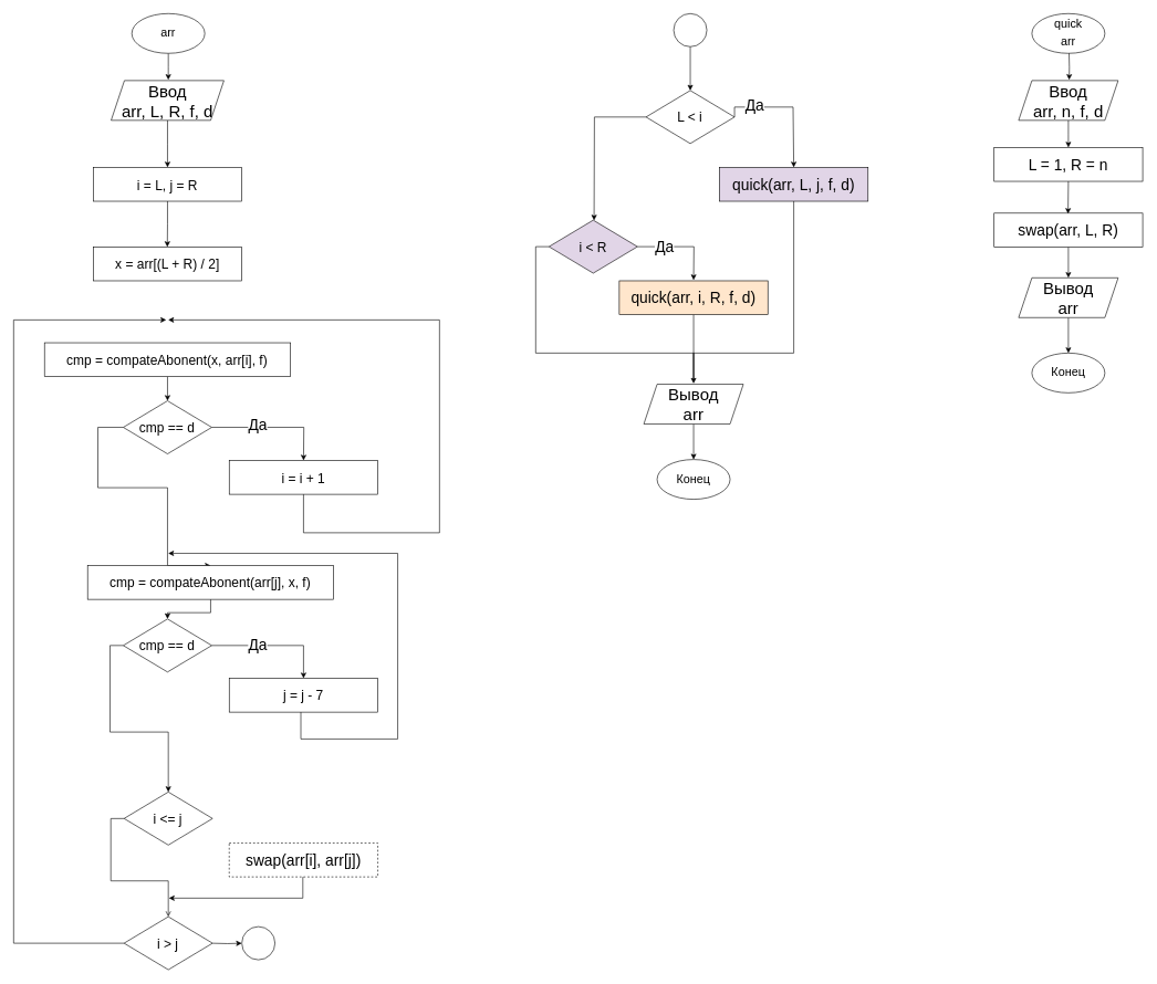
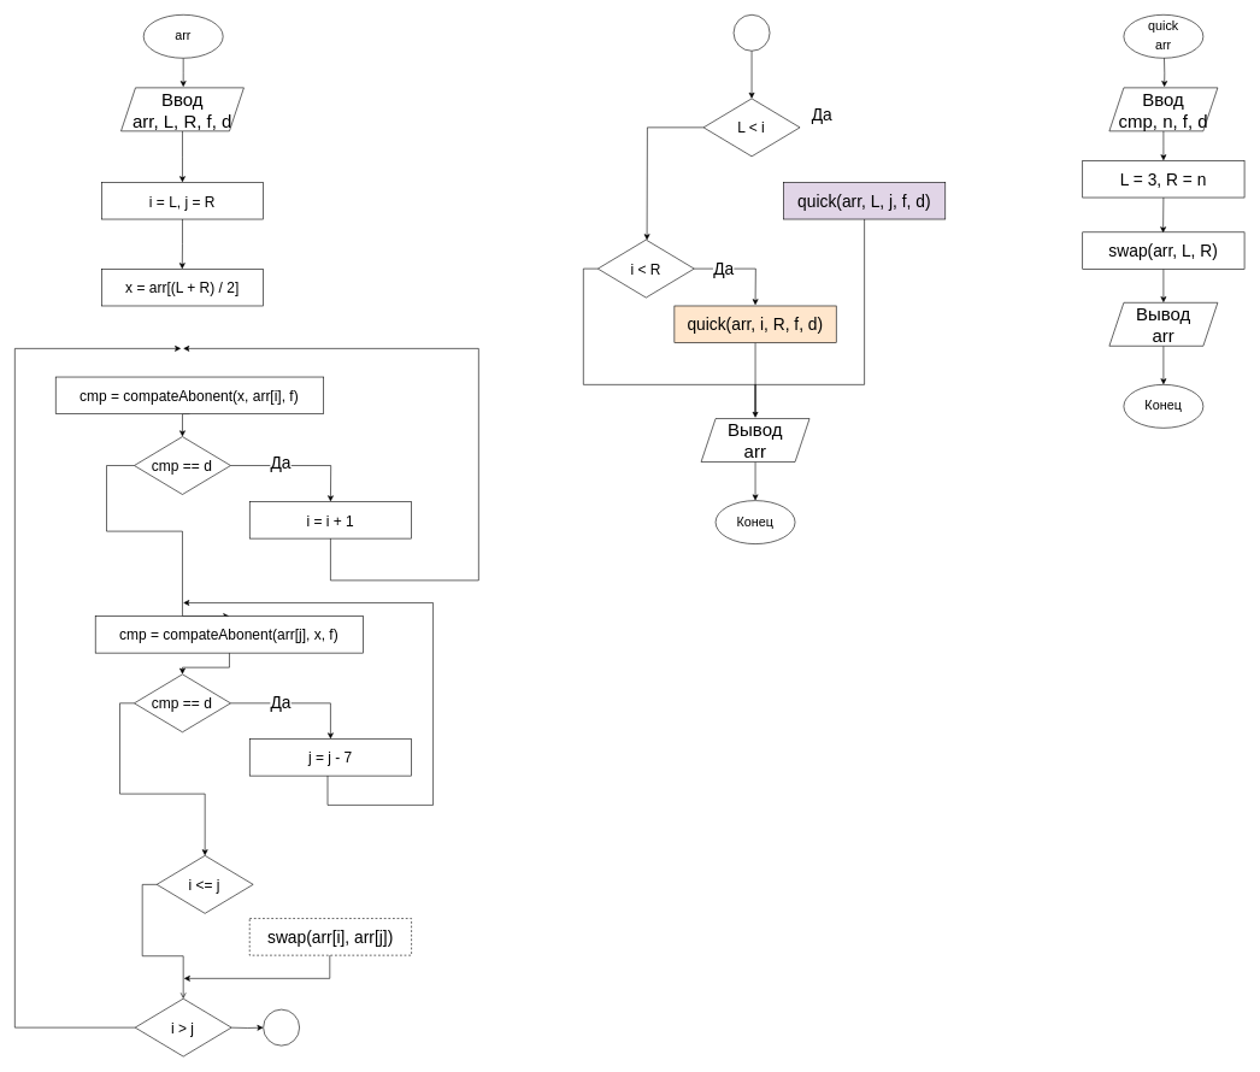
  <mxCell id="0" />
  <mxCell id="1" parent="0" />
  <mxCell id="2" value="" style="edgeStyle=orthogonalEdgeStyle;rounded=0;orthogonalLoop=1;jettySize=auto;html=1;" edge="1" parent="1" source="3"><mxGeometry relative="1" as="geometry"><mxPoint x="253.18" y="120" as="targetPoint" /></mxGeometry></mxCell>
  <mxCell id="3" value="&lt;p style=&quot;line-height: 110%;&quot;&gt;&lt;span style=&quot;font-size: 18px;&quot;&gt;arr&lt;/span&gt;&lt;/p&gt;" style="ellipse;whiteSpace=wrap;html=1;" vertex="1" parent="1"><mxGeometry x="198.18" y="20" width="110" height="60" as="geometry" /></mxCell>
  <mxCell id="4" style="edgeStyle=orthogonalEdgeStyle;rounded=0;orthogonalLoop=1;jettySize=auto;html=1;" edge="1" parent="1" source="5"><mxGeometry relative="1" as="geometry"><mxPoint x="252" y="252" as="targetPoint" /></mxGeometry></mxCell>
  <mxCell id="5" value="&lt;span style=&quot;font-size: 25px;&quot;&gt;Ввод &lt;br&gt;arr, L, R, f, d&lt;br&gt;&lt;/span&gt;" style="shape=parallelogram;perimeter=parallelogramPerimeter;whiteSpace=wrap;html=1;fixedSize=1;" vertex="1" parent="1"><mxGeometry x="167" y="121" width="170" height="60" as="geometry" /></mxCell>
  <mxCell id="6" style="edgeStyle=orthogonalEdgeStyle;rounded=0;orthogonalLoop=1;jettySize=auto;html=1;exitX=0.5;exitY=1;exitDx=0;exitDy=0;" edge="1" parent="1" source="7"><mxGeometry relative="1" as="geometry"><mxPoint x="251.667" y="372" as="targetPoint" /></mxGeometry></mxCell>
  <mxCell id="7" value="i = L, j = R" style="rounded=0;whiteSpace=wrap;html=1;fontSize=20;" vertex="1" parent="1"><mxGeometry x="140" y="252" width="224" height="51" as="geometry" /></mxCell>
  <mxCell id="8" value="x = arr[(L + R) / 2]" style="rounded=0;whiteSpace=wrap;html=1;fontSize=20;" vertex="1" parent="1"><mxGeometry x="140" y="372" width="224" height="51" as="geometry" /></mxCell>
  <mxCell id="9" style="edgeStyle=orthogonalEdgeStyle;rounded=0;orthogonalLoop=1;jettySize=auto;html=1;exitX=1;exitY=0.5;exitDx=0;exitDy=0;" edge="1" parent="1" source="11"><mxGeometry relative="1" as="geometry"><mxPoint x="457" y="694" as="targetPoint" /></mxGeometry></mxCell>
  <mxCell id="10" style="edgeStyle=orthogonalEdgeStyle;rounded=0;orthogonalLoop=1;jettySize=auto;html=1;exitX=0;exitY=0.5;exitDx=0;exitDy=0;entryX=0.5;entryY=0;entryDx=0;entryDy=0;" edge="1" parent="1" source="11" target="60"><mxGeometry relative="1" as="geometry"><mxPoint x="107" y="744" as="targetPoint" /><Array as="points"><mxPoint x="147" y="644" /><mxPoint x="147" y="735" /><mxPoint x="252" y="735" /></Array></mxGeometry></mxCell>
  <mxCell id="11" value="&lt;span style=&quot;font-size: 20px;&quot;&gt;cmp == d&lt;/span&gt;" style="rhombus;whiteSpace=wrap;html=1;" vertex="1" parent="1"><mxGeometry x="185.29" y="604" width="133.41" height="80" as="geometry" /></mxCell>
  <mxCell id="12" style="edgeStyle=orthogonalEdgeStyle;rounded=0;orthogonalLoop=1;jettySize=auto;html=1;exitX=0.5;exitY=1;exitDx=0;exitDy=0;" edge="1" parent="1" source="13"><mxGeometry relative="1" as="geometry"><mxPoint x="253" y="482" as="targetPoint" /><mxPoint x="452" y="744" as="sourcePoint" /><Array as="points"><mxPoint x="457" y="803" /><mxPoint x="662" y="803" /><mxPoint x="662" y="482" /><mxPoint x="253" y="482" /></Array></mxGeometry></mxCell>
  <mxCell id="13" value="i = i + 1" style="rounded=0;whiteSpace=wrap;html=1;fontSize=20;" vertex="1" parent="1"><mxGeometry x="345" y="694" width="224" height="51" as="geometry" /></mxCell>
  <mxCell id="14" value="&lt;font style=&quot;font-size: 23px;&quot;&gt;Да&lt;/font&gt;" style="edgeLabel;html=1;align=center;verticalAlign=middle;resizable=0;points=[];" vertex="1" connectable="0" parent="1"><mxGeometry x="387.001" y="640" as="geometry" /></mxCell>
  <mxCell id="15" style="edgeStyle=orthogonalEdgeStyle;rounded=0;orthogonalLoop=1;jettySize=auto;html=1;exitX=1;exitY=0.5;exitDx=0;exitDy=0;entryX=0.5;entryY=0;entryDx=0;entryDy=0;" edge="1" parent="1" source="17" target="19"><mxGeometry relative="1" as="geometry"><mxPoint x="427" y="1032" as="targetPoint" /></mxGeometry></mxCell>
  <mxCell id="16" style="edgeStyle=orthogonalEdgeStyle;rounded=0;orthogonalLoop=1;jettySize=auto;html=1;exitX=0;exitY=0.5;exitDx=0;exitDy=0;entryX=0.5;entryY=0;entryDx=0;entryDy=0;" edge="1" parent="1" source="17" target="22"><mxGeometry relative="1" as="geometry"><mxPoint x="247" y="1192" as="targetPoint" /></mxGeometry></mxCell>
  <mxCell id="17" value="&lt;span style=&quot;font-size: 20px;&quot;&gt;cmp == d&lt;/span&gt;" style="rhombus;whiteSpace=wrap;html=1;" vertex="1" parent="1"><mxGeometry x="185.28" y="933" width="133.41" height="80" as="geometry" /></mxCell>
  <mxCell id="18" style="edgeStyle=orthogonalEdgeStyle;rounded=0;orthogonalLoop=1;jettySize=auto;html=1;exitX=0.5;exitY=1;exitDx=0;exitDy=0;" edge="1" parent="1"><mxGeometry relative="1" as="geometry"><mxPoint x="253" y="834" as="targetPoint" /><mxPoint x="453" y="1065.5" as="sourcePoint" /><Array as="points"><mxPoint x="453" y="1114" /><mxPoint x="599" y="1114" /><mxPoint x="599" y="834" /></Array></mxGeometry></mxCell>
  <mxCell id="19" value="j = j - 7" style="rounded=0;whiteSpace=wrap;html=1;fontSize=20;" vertex="1" parent="1"><mxGeometry x="345" y="1022.5" width="224" height="51" as="geometry" /></mxCell>
  <mxCell id="20" value="&lt;font style=&quot;font-size: 23px;&quot;&gt;Да&lt;/font&gt;" style="edgeLabel;html=1;align=center;verticalAlign=middle;resizable=0;points=[];" vertex="1" connectable="0" parent="1"><mxGeometry x="387.001" y="972" as="geometry" /></mxCell>
  <mxCell id="21" style="edgeStyle=orthogonalEdgeStyle;rounded=0;orthogonalLoop=1;jettySize=auto;html=1;exitX=0;exitY=0.5;exitDx=0;exitDy=0;entryX=0.5;entryY=0;entryDx=0;entryDy=0;endArrow=open;" edge="1" parent="1" source="22" target="24"><mxGeometry relative="1" as="geometry"><mxPoint x="257" y="1382" as="targetPoint" /></mxGeometry></mxCell>
- <mxCell id="22" value="&lt;span style=&quot;font-size: 20px;&quot;&gt;i &amp;lt;= j&lt;/span&gt;" style="rhombus;whiteSpace=wrap;html=1;" vertex="1" parent="1"><mxGeometry x="186.47" y="1193.95" width="133.41" height="80" as="geometry" /></mxCell>
+ <mxCell id="22" value="&lt;span style=&quot;font-size: 20px;&quot;&gt;i &amp;lt;= j&lt;/span&gt;" style="rhombus;whiteSpace=wrap;html=1;" vertex="1" parent="1"><mxGeometry x="216.47" y="1183.95" width="133.41" height="80" as="geometry" /></mxCell>
  <mxCell id="23" style="edgeStyle=orthogonalEdgeStyle;rounded=0;orthogonalLoop=1;jettySize=auto;html=1;exitX=0;exitY=0.5;exitDx=0;exitDy=0;" edge="1" parent="1" source="24"><mxGeometry relative="1" as="geometry"><mxPoint x="250" y="482" as="targetPoint" /><mxPoint x="189.47" y="1343" as="sourcePoint" /><Array as="points"><mxPoint x="20" y="1422" /><mxPoint x="20" y="482" /></Array></mxGeometry></mxCell>
  <mxCell id="24" value="&lt;span style=&quot;font-size: 20px;&quot;&gt;i &amp;gt; j&lt;/span&gt;" style="rhombus;whiteSpace=wrap;html=1;" vertex="1" parent="1"><mxGeometry x="186.47" y="1382" width="133.41" height="80" as="geometry" /></mxCell>
  <mxCell id="25" style="edgeStyle=orthogonalEdgeStyle;rounded=0;orthogonalLoop=1;jettySize=auto;html=1;exitX=1;exitY=0.5;exitDx=0;exitDy=0;entryX=0;entryY=0.5;entryDx=0;entryDy=0;" edge="1" parent="1" target="26"><mxGeometry relative="1" as="geometry"><mxPoint x="320" y="1422.05" as="sourcePoint" /></mxGeometry></mxCell>
  <mxCell id="26" value="" style="ellipse;whiteSpace=wrap;html=1;aspect=fixed;" vertex="1" parent="1"><mxGeometry x="364" y="1397" width="50" height="50" as="geometry" /></mxCell>
  <mxCell id="27" style="edgeStyle=orthogonalEdgeStyle;rounded=0;orthogonalLoop=1;jettySize=auto;html=1;exitX=0.5;exitY=1;exitDx=0;exitDy=0;entryX=0.5;entryY=0;entryDx=0;entryDy=0;" edge="1" parent="1" source="28" target="31"><mxGeometry relative="1" as="geometry"><mxPoint x="1039.182" y="132" as="targetPoint" /></mxGeometry></mxCell>
  <mxCell id="28" value="" style="ellipse;whiteSpace=wrap;html=1;aspect=fixed;" vertex="1" parent="1"><mxGeometry x="1015" y="20" width="50" height="50" as="geometry" /></mxCell>
  <mxCell id="29" style="edgeStyle=orthogonalEdgeStyle;rounded=0;orthogonalLoop=1;jettySize=auto;html=1;exitX=0;exitY=0.5;exitDx=0;exitDy=0;" edge="1" parent="1" source="31"><mxGeometry relative="1" as="geometry"><mxPoint x="895" y="332" as="targetPoint" /></mxGeometry></mxCell>
- <mxCell id="30" style="edgeStyle=orthogonalEdgeStyle;rounded=0;orthogonalLoop=1;jettySize=auto;html=1;exitX=1;exitY=0.5;exitDx=0;exitDy=0;entryX=0.5;entryY=0;entryDx=0;entryDy=0;" edge="1" parent="1" source="31" target="36"><mxGeometry relative="1" as="geometry"><mxPoint x="1155" y="222" as="targetPoint" /><Array as="points"><mxPoint x="1195" y="161" /><mxPoint x="1195" y="252" /></Array></mxGeometry></mxCell>
  <mxCell id="31" value="&lt;span style=&quot;font-size: 20px;&quot;&gt;L &amp;lt; i&lt;/span&gt;" style="rhombus;whiteSpace=wrap;html=1;" vertex="1" parent="1"><mxGeometry x="973.3" y="136" width="133.41" height="80" as="geometry" /></mxCell>
  <mxCell id="32" style="edgeStyle=orthogonalEdgeStyle;rounded=0;orthogonalLoop=1;jettySize=auto;html=1;exitX=1;exitY=0.5;exitDx=0;exitDy=0;" edge="1" parent="1" source="34"><mxGeometry relative="1" as="geometry"><mxPoint x="1045" y="422" as="targetPoint" /></mxGeometry></mxCell>
  <mxCell id="33" style="edgeStyle=orthogonalEdgeStyle;rounded=0;orthogonalLoop=1;jettySize=auto;html=1;exitX=0;exitY=0.5;exitDx=0;exitDy=0;endArrow=none;endFill=0;" edge="1" parent="1" source="34"><mxGeometry relative="1" as="geometry"><mxPoint x="1045" y="572" as="targetPoint" /><Array as="points"><mxPoint x="807" y="372" /><mxPoint x="807" y="532" /><mxPoint x="1045" y="532" /></Array></mxGeometry></mxCell>
- <mxCell id="34" value="&lt;span style=&quot;font-size: 20px;&quot;&gt;i &amp;lt; R&lt;/span&gt;" style="rhombus;whiteSpace=wrap;html=1;fillColor=#e1d5e7;" vertex="1" parent="1"><mxGeometry x="827" y="331.5" width="133.41" height="80" as="geometry" /></mxCell>
+ <mxCell id="34" value="&lt;span style=&quot;font-size: 20px;&quot;&gt;i &amp;lt; R&lt;/span&gt;" style="rhombus;whiteSpace=wrap;html=1;" vertex="1" parent="1"><mxGeometry x="827" y="331.5" width="133.41" height="80" as="geometry" /></mxCell>
  <mxCell id="35" style="edgeStyle=orthogonalEdgeStyle;rounded=0;orthogonalLoop=1;jettySize=auto;html=1;exitX=0.5;exitY=1;exitDx=0;exitDy=0;entryX=0.5;entryY=0;entryDx=0;entryDy=0;" edge="1" parent="1" source="36"><mxGeometry relative="1" as="geometry"><mxPoint x="1045" y="578" as="targetPoint" /><Array as="points"><mxPoint x="1196" y="532" /><mxPoint x="1045" y="532" /></Array></mxGeometry></mxCell>
  <mxCell id="36" value="&lt;span style=&quot;font-size: 23px;&quot;&gt;quick(arr, L, j, f, d)&lt;/span&gt;" style="rounded=0;whiteSpace=wrap;html=1;fontSize=20;fillColor=#e1d5e7;" vertex="1" parent="1"><mxGeometry x="1084" y="252" width="224" height="51" as="geometry" /></mxCell>
  <mxCell id="37" style="edgeStyle=orthogonalEdgeStyle;rounded=0;orthogonalLoop=1;jettySize=auto;html=1;exitX=0.5;exitY=1;exitDx=0;exitDy=0;endArrow=none;endFill=0;" edge="1" parent="1" source="38"><mxGeometry relative="1" as="geometry"><mxPoint x="1045" y="572" as="targetPoint" /></mxGeometry></mxCell>
  <mxCell id="38" value="&lt;span style=&quot;font-size: 23px;&quot;&gt;quick(arr, i, R, f, d)&lt;/span&gt;" style="rounded=0;whiteSpace=wrap;html=1;fontSize=20;fillColor=#ffe6cc;" vertex="1" parent="1"><mxGeometry x="933" y="423" width="224" height="51" as="geometry" /></mxCell>
  <mxCell id="39" value="&lt;font style=&quot;font-size: 23px;&quot;&gt;Да&lt;/font&gt;" style="edgeLabel;html=1;align=center;verticalAlign=middle;resizable=0;points=[];" vertex="1" connectable="0" parent="1"><mxGeometry x="1136.001" y="158.5" as="geometry" /></mxCell>
  <mxCell id="40" value="&lt;font style=&quot;font-size: 23px;&quot;&gt;Да&lt;/font&gt;" style="edgeLabel;html=1;align=center;verticalAlign=middle;resizable=0;points=[];" vertex="1" connectable="0" parent="1"><mxGeometry x="1000.001" y="371" as="geometry" /></mxCell>
  <mxCell id="41" value="&lt;p style=&quot;line-height: 110%;&quot;&gt;&lt;span style=&quot;font-size: 18px;&quot;&gt;quick&lt;/span&gt;&lt;/p&gt;&lt;p style=&quot;line-height: 110%;&quot;&gt;&lt;span style=&quot;font-size: 18px;&quot;&gt;arr&lt;/span&gt;&lt;/p&gt;" style="ellipse;whiteSpace=wrap;html=1;" vertex="1" parent="1"><mxGeometry x="1555" y="20" width="110" height="60" as="geometry" /></mxCell>
  <mxCell id="42" value="" style="edgeStyle=orthogonalEdgeStyle;rounded=0;orthogonalLoop=1;jettySize=auto;html=1;" edge="1" parent="1"><mxGeometry relative="1" as="geometry"><mxPoint x="1611.18" y="120" as="targetPoint" /><mxPoint x="1611" y="80" as="sourcePoint" /></mxGeometry></mxCell>
  <mxCell id="43" style="edgeStyle=orthogonalEdgeStyle;rounded=0;orthogonalLoop=1;jettySize=auto;html=1;exitX=0.5;exitY=1;exitDx=0;exitDy=0;entryX=0.5;entryY=0;entryDx=0;entryDy=0;" edge="1" parent="1" source="44"><mxGeometry relative="1" as="geometry"><mxPoint x="1610" y="222" as="targetPoint" /></mxGeometry></mxCell>
- <mxCell id="44" value="&lt;span style=&quot;font-size: 25px;&quot;&gt;Ввод &lt;br&gt;arr, n, f, d&lt;br&gt;&lt;/span&gt;" style="shape=parallelogram;perimeter=parallelogramPerimeter;whiteSpace=wrap;html=1;fixedSize=1;" vertex="1" parent="1"><mxGeometry x="1535" y="121" width="150" height="60" as="geometry" /></mxCell>
+ <mxCell id="44" value="&lt;span style=&quot;font-size: 25px;&quot;&gt;Ввод &lt;br&gt;cmp, n, f, d&lt;br&gt;&lt;/span&gt;" style="shape=parallelogram;perimeter=parallelogramPerimeter;whiteSpace=wrap;html=1;fixedSize=1;" vertex="1" parent="1"><mxGeometry x="1535" y="121" width="150" height="60" as="geometry" /></mxCell>
  <mxCell id="45" style="edgeStyle=orthogonalEdgeStyle;rounded=0;orthogonalLoop=1;jettySize=auto;html=1;exitX=0.5;exitY=1;exitDx=0;exitDy=0;" edge="1" parent="1" source="46"><mxGeometry relative="1" as="geometry"><mxPoint x="1609.5" y="322" as="targetPoint" /></mxGeometry></mxCell>
- <mxCell id="46" value="&lt;span style=&quot;font-size: 23px;&quot;&gt;L = 1, R = n&lt;/span&gt;" style="rounded=0;whiteSpace=wrap;html=1;fontSize=20;" vertex="1" parent="1"><mxGeometry x="1498" y="222" width="224" height="51" as="geometry" /></mxCell>
+ <mxCell id="46" value="&lt;span style=&quot;font-size: 23px;&quot;&gt;L = 3, R = n&lt;/span&gt;" style="rounded=0;whiteSpace=wrap;html=1;fontSize=20;" vertex="1" parent="1"><mxGeometry x="1498" y="222" width="224" height="51" as="geometry" /></mxCell>
  <mxCell id="47" style="edgeStyle=orthogonalEdgeStyle;rounded=0;orthogonalLoop=1;jettySize=auto;html=1;exitX=0.5;exitY=1;exitDx=0;exitDy=0;entryX=0.5;entryY=0;entryDx=0;entryDy=0;" edge="1" parent="1" source="51" target="50"><mxGeometry relative="1" as="geometry"><mxPoint x="1610" y="431" as="sourcePoint" /></mxGeometry></mxCell>
  <mxCell id="48" style="edgeStyle=orthogonalEdgeStyle;rounded=0;orthogonalLoop=1;jettySize=auto;html=1;exitX=0.5;exitY=1;exitDx=0;exitDy=0;entryX=0.5;entryY=0;entryDx=0;entryDy=0;" edge="1" parent="1" source="49" target="51"><mxGeometry relative="1" as="geometry" /></mxCell>
  <mxCell id="49" value="&lt;span style=&quot;font-size: 23px;&quot;&gt;swap(arr, L, R)&lt;/span&gt;" style="rounded=0;whiteSpace=wrap;html=1;fontSize=20;" vertex="1" parent="1"><mxGeometry x="1498" y="321" width="224" height="51" as="geometry" /></mxCell>
  <mxCell id="50" value="&lt;p style=&quot;line-height: 110%;&quot;&gt;&lt;span style=&quot;font-size: 18px;&quot;&gt;Конец&lt;/span&gt;&lt;/p&gt;" style="ellipse;whiteSpace=wrap;html=1;" vertex="1" parent="1"><mxGeometry x="1555" y="532" width="110" height="60" as="geometry" /></mxCell>
  <mxCell id="51" value="&lt;span style=&quot;font-size: 25px;&quot;&gt;Вывод&lt;br&gt;arr&lt;br&gt;&lt;/span&gt;" style="shape=parallelogram;perimeter=parallelogramPerimeter;whiteSpace=wrap;html=1;fixedSize=1;" vertex="1" parent="1"><mxGeometry x="1535" y="418.5" width="150" height="60" as="geometry" /></mxCell>
  <mxCell id="52" style="edgeStyle=orthogonalEdgeStyle;rounded=0;orthogonalLoop=1;jettySize=auto;html=1;exitX=0.5;exitY=1;exitDx=0;exitDy=0;entryX=0.5;entryY=0;entryDx=0;entryDy=0;" edge="1" parent="1" source="54" target="53"><mxGeometry relative="1" as="geometry"><mxPoint x="1045" y="591.5" as="sourcePoint" /></mxGeometry></mxCell>
  <mxCell id="53" value="&lt;p style=&quot;line-height: 110%;&quot;&gt;&lt;span style=&quot;font-size: 18px;&quot;&gt;Конец&lt;/span&gt;&lt;/p&gt;" style="ellipse;whiteSpace=wrap;html=1;" vertex="1" parent="1"><mxGeometry x="990" y="692.5" width="110" height="60" as="geometry" /></mxCell>
  <mxCell id="54" value="&lt;span style=&quot;font-size: 25px;&quot;&gt;Вывод&lt;br&gt;arr&lt;br&gt;&lt;/span&gt;" style="shape=parallelogram;perimeter=parallelogramPerimeter;whiteSpace=wrap;html=1;fixedSize=1;" vertex="1" parent="1"><mxGeometry x="970" y="579" width="150" height="60" as="geometry" /></mxCell>
  <mxCell id="55" style="edgeStyle=orthogonalEdgeStyle;rounded=0;orthogonalLoop=1;jettySize=auto;html=1;exitX=0.5;exitY=1;exitDx=0;exitDy=0;" edge="1" parent="1" source="56"><mxGeometry relative="1" as="geometry"><mxPoint x="254" y="1354" as="targetPoint" /><mxPoint x="453" y="1334" as="sourcePoint" /><Array as="points"><mxPoint x="456" y="1354" /></Array></mxGeometry></mxCell>
  <mxCell id="56" value="&lt;span style=&quot;font-size: 23px;&quot;&gt;swap(arr[i], arr[j])&lt;/span&gt;" style="rounded=0;whiteSpace=wrap;html=1;fontSize=20;dashed=1;" vertex="1" parent="1"><mxGeometry x="345" y="1271" width="224" height="51" as="geometry" /></mxCell>
  <mxCell id="57" style="edgeStyle=orthogonalEdgeStyle;rounded=0;orthogonalLoop=1;jettySize=auto;html=1;exitX=0.5;exitY=1;exitDx=0;exitDy=0;entryX=0.5;entryY=0;entryDx=0;entryDy=0;" edge="1" parent="1" source="58" target="11"><mxGeometry relative="1" as="geometry" /></mxCell>
- <mxCell id="58" value="cmp = compateAbonent(x, arr[i], f)" style="rounded=0;whiteSpace=wrap;html=1;fontSize=20;" vertex="1" parent="1"><mxGeometry x="66.49" y="516.45" width="371" height="51" as="geometry" /></mxCell>
+ <mxCell id="58" value="cmp = compateAbonent(x, arr[i], f)" style="rounded=0;whiteSpace=wrap;html=1;fontSize=20;" vertex="1" parent="1"><mxGeometry x="76.49" y="521.45" width="371" height="51" as="geometry" /></mxCell>
  <mxCell id="59" style="edgeStyle=orthogonalEdgeStyle;rounded=0;orthogonalLoop=1;jettySize=auto;html=1;exitX=0.5;exitY=1;exitDx=0;exitDy=0;entryX=0.5;entryY=0;entryDx=0;entryDy=0;" edge="1" parent="1" source="60" target="17"><mxGeometry relative="1" as="geometry" /></mxCell>
  <mxCell id="60" value="cmp = compateAbonent(arr[j], x, f)" style="rounded=0;whiteSpace=wrap;html=1;fontSize=20;" vertex="1" parent="1"><mxGeometry x="131.49" y="852.45" width="371" height="51" as="geometry" /></mxCell>
